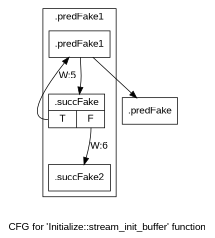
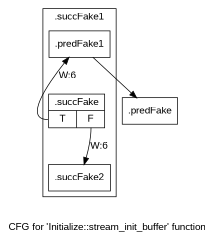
  digraph {
    fontname="Liberation Sans"
    label="CFG for 'Initialize::stream_init_buffer' function"
    node [filename="../../../../src/initializer.cpp" fontname="Liberation Sans" linenumber=41 shape=record]
    edge [execusionnum=1 filename="../../../../src/initializer.cpp" fontname="Liberation Sans"]
    n1 [label="{.predFake1}"]
    n2 [label="{.succFake|{<s0>T|<s1>F}}"]
    n3 [label="{.succFake2}" linenumber=46]
    n4 [label="{.predFake}" filename="" linenumber=""]
    subgraph cluster_1 {
      invocationtime=1
-     label=".predFake1"
+     label=".succFake1"
      tripcount=5
      n1
      n2
      n3
    }
-   n1 -> n2 [execusionnum=6]
    n1 -> n4
-   n2 -> n1 [callList="5:42" execusionnum=5 label="W:5" tailport=s0]
+   n2 -> n1 [callList="5:42" execusionnum=5 label="W:6" tailport=s0]
    n2 -> n3 [label="W:6" tailport=s1]
  }
